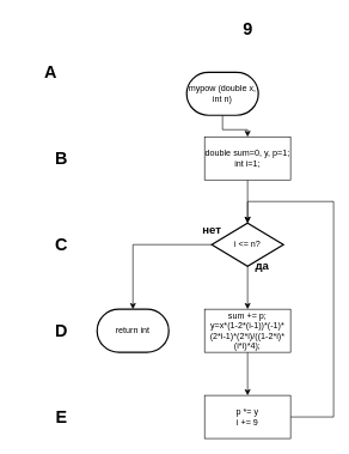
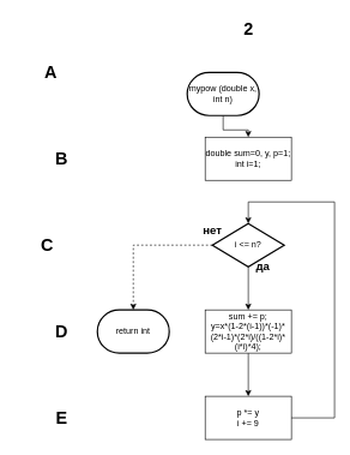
  <mxCell id="0" />
  <mxCell id="1" parent="0" />
  <mxCell id="2" value="" style="edgeStyle=orthogonalEdgeStyle;rounded=0;orthogonalLoop=1;jettySize=auto;html=1;" parent="1" source="3" target="5" edge="1"><mxGeometry relative="1" as="geometry" /></mxCell>
  <mxCell id="3" value="mypow (double x, int n)" style="strokeWidth=2;html=1;shape=mxgraph.flowchart.terminator;whiteSpace=wrap;" parent="1" vertex="1"><mxGeometry x="260" y="100" width="100" height="60" as="geometry" /></mxCell>
- <mxCell id="4" value="" style="edgeStyle=orthogonalEdgeStyle;rounded=0;orthogonalLoop=1;jettySize=auto;html=1;" parent="1" source="5" target="7" edge="1"><mxGeometry relative="1" as="geometry" /></mxCell>
  <mxCell id="5" value="double sum=0, y, p=1;&lt;br&gt;int i=1;" style="rounded=0;whiteSpace=wrap;html=1;" parent="1" vertex="1"><mxGeometry x="285" y="190" width="120" height="60" as="geometry" /></mxCell>
  <mxCell id="6" value="" style="edgeStyle=orthogonalEdgeStyle;rounded=0;orthogonalLoop=1;jettySize=auto;html=1;" parent="1" source="7" target="9" edge="1"><mxGeometry relative="1" as="geometry" /></mxCell>
  <mxCell id="7" value="i &amp;lt;= n?" style="strokeWidth=2;html=1;shape=mxgraph.flowchart.decision;whiteSpace=wrap;" parent="1" vertex="1"><mxGeometry x="295" y="310" width="100" height="60" as="geometry" /></mxCell>
  <mxCell id="8" value="" style="edgeStyle=orthogonalEdgeStyle;rounded=0;orthogonalLoop=1;jettySize=auto;html=1;" parent="1" source="9" target="10" edge="1"><mxGeometry relative="1" as="geometry" /></mxCell>
  <mxCell id="9" value="sum += p;&lt;br&gt;y=x*(1-2*(i-1))*(-1)*(2*i-1)*(2*i)/((1-2*i)*(i*i)*4);" style="rounded=0;whiteSpace=wrap;html=1;" parent="1" vertex="1"><mxGeometry x="285" y="430" width="120" height="60" as="geometry" /></mxCell>
  <mxCell id="10" value="p *= y&lt;br&gt;i += 9" style="rounded=0;whiteSpace=wrap;html=1;" parent="1" vertex="1"><mxGeometry x="285" y="550" width="120" height="60" as="geometry" /></mxCell>
  <mxCell id="11" value="" style="endArrow=classic;html=1;rounded=0;exitX=1;exitY=0.5;exitDx=0;exitDy=0;entryX=0.5;entryY=0;entryDx=0;entryDy=0;entryPerimeter=0;" parent="1" source="10" target="7" edge="1"><mxGeometry width="50" height="50" relative="1" as="geometry"><mxPoint x="415" y="570" as="sourcePoint" /><mxPoint x="345" y="300" as="targetPoint" /><Array as="points"><mxPoint x="465" y="580" /><mxPoint x="465" y="280" /><mxPoint x="345" y="280" /></Array></mxGeometry></mxCell>
  <mxCell id="12" value="return int" style="strokeWidth=2;html=1;shape=mxgraph.flowchart.terminator;whiteSpace=wrap;" parent="1" vertex="1"><mxGeometry x="135" y="430" width="100" height="60" as="geometry" /></mxCell>
- <mxCell id="13" value="9" style="text;strokeColor=none;fillColor=none;html=1;fontSize=24;fontStyle=1;verticalAlign=middle;align=center;" parent="1" vertex="1"><mxGeometry x="295" width="100" height="40" as="geometry" y="20" /></mxCell>
+ <mxCell id="13" value="2" style="text;strokeColor=none;fillColor=none;html=1;fontSize=24;fontStyle=1;verticalAlign=middle;align=center;" parent="1" vertex="1"><mxGeometry x="295" width="100" height="40" as="geometry" y="20" /></mxCell>
  <mxCell id="14" value="A" style="text;strokeColor=none;fillColor=none;html=1;fontSize=24;fontStyle=1;verticalAlign=middle;align=center;" parent="1" vertex="1"><mxGeometry x="20" y="80" width="100" height="40" as="geometry" /></mxCell>
  <mxCell id="15" value="B" style="text;strokeColor=none;fillColor=none;html=1;fontSize=24;fontStyle=1;verticalAlign=middle;align=center;" parent="1" vertex="1"><mxGeometry x="35" y="200" width="100" height="40" as="geometry" /></mxCell>
- <mxCell id="16" value="C" style="text;strokeColor=none;fillColor=none;html=1;fontSize=24;fontStyle=1;verticalAlign=middle;align=center;" parent="1" vertex="1"><mxGeometry x="35" y="320" width="100" height="40" as="geometry" /></mxCell>
+ <mxCell id="16" value="C" style="text;strokeColor=none;fillColor=none;html=1;fontSize=24;fontStyle=1;verticalAlign=middle;align=center;" parent="1" vertex="1"><mxGeometry x="15" y="320" width="100" height="40" as="geometry" /></mxCell>
  <mxCell id="17" value="D" style="text;strokeColor=none;fillColor=none;html=1;fontSize=24;fontStyle=1;verticalAlign=middle;align=center;" parent="1" vertex="1"><mxGeometry x="35" y="440" width="100" height="40" as="geometry" /></mxCell>
  <mxCell id="18" value="E" style="text;strokeColor=none;fillColor=none;html=1;fontSize=24;fontStyle=1;verticalAlign=middle;align=center;" parent="1" vertex="1"><mxGeometry x="35" y="560" width="100" height="40" as="geometry" /></mxCell>
- <mxCell id="19" style="edgeStyle=orthogonalEdgeStyle;rounded=0;orthogonalLoop=1;jettySize=auto;html=1;entryX=0.5;entryY=0;entryDx=0;entryDy=0;entryPerimeter=0;" edge="1" parent="1" source="7" target="12"><mxGeometry relative="1" as="geometry" /></mxCell>
+ <mxCell id="19" style="edgeStyle=orthogonalEdgeStyle;rounded=0;orthogonalLoop=1;jettySize=auto;html=1;entryX=0.5;entryY=0;entryDx=0;entryDy=0;entryPerimeter=0;dashed=1;" edge="1" parent="1" source="7" target="12"><mxGeometry relative="1" as="geometry" /></mxCell>
  <mxCell id="20" value="да" style="text;strokeColor=none;fillColor=none;html=1;fontSize=16;fontStyle=1;verticalAlign=middle;align=center;" vertex="1" parent="1"><mxGeometry x="315" y="350" width="100" height="40" as="geometry" /></mxCell>
  <mxCell id="21" value="нет" style="text;strokeColor=none;fillColor=none;html=1;fontSize=16;fontStyle=1;verticalAlign=middle;align=center;" vertex="1" parent="1"><mxGeometry x="245" y="300" width="100" height="40" as="geometry" /></mxCell>
